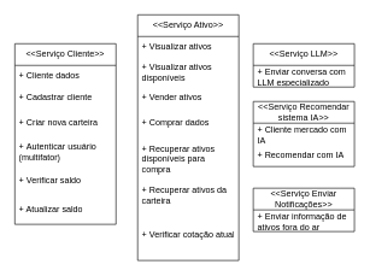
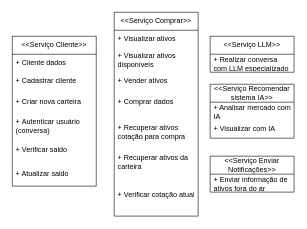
  <mxCell id="0" />
  <mxCell id="1" parent="0" />
  <mxCell id="2" value="&amp;lt;&amp;lt;Serviço Cliente&amp;gt;&amp;gt;" style="swimlane;fontStyle=0;childLayout=stackLayout;horizontal=1;startSize=30;horizontalStack=0;resizeParent=1;resizeParentMax=0;resizeLast=0;collapsible=1;marginBottom=0;whiteSpace=wrap;html=1;" parent="1" vertex="1"><mxGeometry x="20" y="60" width="140" height="250" as="geometry" /></mxCell>
  <mxCell id="3" value="+&amp;nbsp;Cliente dados" style="text;strokeColor=none;fillColor=none;align=left;verticalAlign=middle;spacingLeft=4;spacingRight=4;overflow=hidden;points=[[0,0.5],[1,0.5]];portConstraint=eastwest;rotatable=0;whiteSpace=wrap;html=1;" parent="2" vertex="1"><mxGeometry y="30" width="140" height="30" as="geometry" /></mxCell>
  <mxCell id="4" value="+&amp;nbsp;Cadastrar cliente" style="text;strokeColor=none;fillColor=none;align=left;verticalAlign=middle;spacingLeft=4;spacingRight=4;overflow=hidden;points=[[0,0.5],[1,0.5]];portConstraint=eastwest;rotatable=0;whiteSpace=wrap;html=1;" parent="2" vertex="1"><mxGeometry y="60" width="140" height="30" as="geometry" /></mxCell>
  <mxCell id="5" value="+&amp;nbsp;Criar nova carteira" style="text;strokeColor=none;fillColor=none;align=left;verticalAlign=middle;spacingLeft=4;spacingRight=4;overflow=hidden;points=[[0,0.5],[1,0.5]];portConstraint=eastwest;rotatable=0;whiteSpace=wrap;html=1;" parent="2" vertex="1"><mxGeometry y="90" width="140" height="40" as="geometry" /></mxCell>
- <mxCell id="6" value="+&amp;nbsp;Autenticar usuário (multifator)" style="text;strokeColor=none;fillColor=none;align=left;verticalAlign=middle;spacingLeft=4;spacingRight=4;overflow=hidden;points=[[0,0.5],[1,0.5]];portConstraint=eastwest;rotatable=0;whiteSpace=wrap;html=1;" parent="2" vertex="1"><mxGeometry y="130" width="140" height="40" as="geometry" /></mxCell>
+ <mxCell id="6" value="+&amp;nbsp;Autenticar usuário (conversa)" style="text;strokeColor=none;fillColor=none;align=left;verticalAlign=middle;spacingLeft=4;spacingRight=4;overflow=hidden;points=[[0,0.5],[1,0.5]];portConstraint=eastwest;rotatable=0;whiteSpace=wrap;html=1;" parent="2" vertex="1"><mxGeometry y="130" width="140" height="40" as="geometry" /></mxCell>
  <mxCell id="7" value="+ Verificar saldo" style="text;strokeColor=none;fillColor=none;align=left;verticalAlign=middle;spacingLeft=4;spacingRight=4;overflow=hidden;points=[[0,0.5],[1,0.5]];portConstraint=eastwest;rotatable=0;whiteSpace=wrap;html=1;" vertex="1" parent="2"><mxGeometry y="170" width="140" height="40" as="geometry" /></mxCell>
  <mxCell id="8" value="+ Atualizar saldo" style="text;strokeColor=none;fillColor=none;align=left;verticalAlign=middle;spacingLeft=4;spacingRight=4;overflow=hidden;points=[[0,0.5],[1,0.5]];portConstraint=eastwest;rotatable=0;whiteSpace=wrap;html=1;" vertex="1" parent="2"><mxGeometry y="210" width="140" height="40" as="geometry" /></mxCell>
- <mxCell id="9" value="&amp;lt;&amp;lt;Serviço Ativo&amp;gt;&amp;gt;" style="swimlane;fontStyle=0;childLayout=stackLayout;horizontal=1;startSize=30;horizontalStack=0;resizeParent=1;resizeParentMax=0;resizeLast=0;collapsible=1;marginBottom=0;whiteSpace=wrap;html=1;" parent="1" vertex="1"><mxGeometry x="190" y="20" width="140" height="340" as="geometry" /></mxCell>
+ <mxCell id="9" value="&amp;lt;&amp;lt;Serviço Comprar&amp;gt;&amp;gt;" style="swimlane;fontStyle=0;childLayout=stackLayout;horizontal=1;startSize=30;horizontalStack=0;resizeParent=1;resizeParentMax=0;resizeLast=0;collapsible=1;marginBottom=0;whiteSpace=wrap;html=1;" parent="1" vertex="1"><mxGeometry x="190" y="20" width="140" height="340" as="geometry" /></mxCell>
  <mxCell id="10" value="+ Visualizar ativos" style="text;strokeColor=none;fillColor=none;align=left;verticalAlign=middle;spacingLeft=4;spacingRight=4;overflow=hidden;points=[[0,0.5],[1,0.5]];portConstraint=eastwest;rotatable=0;whiteSpace=wrap;html=1;" parent="9" vertex="1"><mxGeometry y="30" width="140" height="30" as="geometry" /></mxCell>
  <mxCell id="11" value="+&amp;nbsp;Visualizar ativos disponíveis" style="text;strokeColor=none;fillColor=none;align=left;verticalAlign=middle;spacingLeft=4;spacingRight=4;overflow=hidden;points=[[0,0.5],[1,0.5]];portConstraint=eastwest;rotatable=0;whiteSpace=wrap;html=1;" parent="9" vertex="1"><mxGeometry y="60" width="140" height="40" as="geometry" /></mxCell>
  <mxCell id="12" value="+ Vender ativos" style="text;strokeColor=none;fillColor=none;align=left;verticalAlign=middle;spacingLeft=4;spacingRight=4;overflow=hidden;points=[[0,0.5],[1,0.5]];portConstraint=eastwest;rotatable=0;whiteSpace=wrap;html=1;" parent="9" vertex="1"><mxGeometry y="100" width="140" height="30" as="geometry" /></mxCell>
  <mxCell id="13" value="+&amp;nbsp;Comprar dados" style="text;strokeColor=none;fillColor=none;align=left;verticalAlign=middle;spacingLeft=4;spacingRight=4;overflow=hidden;points=[[0,0.5],[1,0.5]];portConstraint=eastwest;rotatable=0;whiteSpace=wrap;html=1;" parent="9" vertex="1"><mxGeometry y="130" width="140" height="40" as="geometry" /></mxCell>
- <mxCell id="14" value="+ Recuperar ativos disponíveis para compra" style="text;strokeColor=none;fillColor=none;align=left;verticalAlign=middle;spacingLeft=4;spacingRight=4;overflow=hidden;points=[[0,0.5],[1,0.5]];portConstraint=eastwest;rotatable=0;whiteSpace=wrap;html=1;" vertex="1" parent="9"><mxGeometry y="170" width="140" height="60" as="geometry" /></mxCell>
+ <mxCell id="14" value="+ Recuperar ativos cotação para compra" style="text;strokeColor=none;fillColor=none;align=left;verticalAlign=middle;spacingLeft=4;spacingRight=4;overflow=hidden;points=[[0,0.5],[1,0.5]];portConstraint=eastwest;rotatable=0;whiteSpace=wrap;html=1;" vertex="1" parent="9"><mxGeometry y="170" width="140" height="60" as="geometry" /></mxCell>
  <mxCell id="15" value="+&amp;nbsp;Recuperar ativos da carteira" style="text;strokeColor=none;fillColor=none;align=left;verticalAlign=middle;spacingLeft=4;spacingRight=4;overflow=hidden;points=[[0,0.5],[1,0.5]];portConstraint=eastwest;rotatable=0;whiteSpace=wrap;html=1;" parent="9" vertex="1"><mxGeometry y="230" width="140" height="40" as="geometry" /></mxCell>
  <mxCell id="16" value="+ Verificar cotação atual" style="text;strokeColor=none;fillColor=none;align=left;verticalAlign=middle;spacingLeft=4;spacingRight=4;overflow=hidden;points=[[0,0.5],[1,0.5]];portConstraint=eastwest;rotatable=0;whiteSpace=wrap;html=1;" parent="9" vertex="1"><mxGeometry y="270" width="140" height="70" as="geometry" /></mxCell>
  <mxCell id="17" value="&amp;lt;&amp;lt;Serviço LLM&amp;gt;&amp;gt;" style="swimlane;fontStyle=0;childLayout=stackLayout;horizontal=1;startSize=30;horizontalStack=0;resizeParent=1;resizeParentMax=0;resizeLast=0;collapsible=1;marginBottom=0;whiteSpace=wrap;html=1;" vertex="1" parent="1"><mxGeometry x="350" y="60" width="140" height="60" as="geometry" /></mxCell>
- <mxCell id="18" value="+ Enviar conversa com LLM especializado" style="text;strokeColor=none;fillColor=none;align=left;verticalAlign=middle;spacingLeft=4;spacingRight=4;overflow=hidden;points=[[0,0.5],[1,0.5]];portConstraint=eastwest;rotatable=0;whiteSpace=wrap;html=1;" vertex="1" parent="17"><mxGeometry y="30" width="140" height="30" as="geometry" /></mxCell>
+ <mxCell id="18" value="+ Realizar conversa com LLM especializado" style="text;strokeColor=none;fillColor=none;align=left;verticalAlign=middle;spacingLeft=4;spacingRight=4;overflow=hidden;points=[[0,0.5],[1,0.5]];portConstraint=eastwest;rotatable=0;whiteSpace=wrap;html=1;" vertex="1" parent="17"><mxGeometry y="30" width="140" height="30" as="geometry" /></mxCell>
  <mxCell id="19" value="&amp;lt;&amp;lt;Serviço Enviar Notificações&amp;gt;&amp;gt;" style="swimlane;fontStyle=0;childLayout=stackLayout;horizontal=1;startSize=30;horizontalStack=0;resizeParent=1;resizeParentMax=0;resizeLast=0;collapsible=1;marginBottom=0;whiteSpace=wrap;html=1;" vertex="1" parent="1"><mxGeometry x="350" y="260" width="140" height="60" as="geometry" /></mxCell>
  <mxCell id="20" value="+&amp;nbsp;Enviar informação de ativos fora do ar" style="text;strokeColor=none;fillColor=none;align=left;verticalAlign=middle;spacingLeft=4;spacingRight=4;overflow=hidden;points=[[0,0.5],[1,0.5]];portConstraint=eastwest;rotatable=0;whiteSpace=wrap;html=1;" vertex="1" parent="19"><mxGeometry y="30" width="140" height="30" as="geometry" /></mxCell>
  <mxCell id="21" value="&amp;lt;&amp;lt;Serviço Recomendar sistema IA&amp;gt;&amp;gt;" style="swimlane;fontStyle=0;childLayout=stackLayout;horizontal=1;startSize=30;horizontalStack=0;resizeParent=1;resizeParentMax=0;resizeLast=0;collapsible=1;marginBottom=0;whiteSpace=wrap;html=1;" vertex="1" parent="1"><mxGeometry x="350" y="140" width="140" height="90" as="geometry" /></mxCell>
- <mxCell id="22" value="+ Cliente mercado com IA" style="text;strokeColor=none;fillColor=none;align=left;verticalAlign=middle;spacingLeft=4;spacingRight=4;overflow=hidden;points=[[0,0.5],[1,0.5]];portConstraint=eastwest;rotatable=0;whiteSpace=wrap;html=1;" vertex="1" parent="21"><mxGeometry y="30" width="140" height="30" as="geometry" /></mxCell>
- <mxCell id="23" value="+ Recomendar com IA" style="text;strokeColor=none;fillColor=none;align=left;verticalAlign=middle;spacingLeft=4;spacingRight=4;overflow=hidden;points=[[0,0.5],[1,0.5]];portConstraint=eastwest;rotatable=0;whiteSpace=wrap;html=1;" vertex="1" parent="21"><mxGeometry y="60" width="140" height="30" as="geometry" /></mxCell>
+ <mxCell id="22" value="+ Analisar mercado com IA" style="text;strokeColor=none;fillColor=none;align=left;verticalAlign=middle;spacingLeft=4;spacingRight=4;overflow=hidden;points=[[0,0.5],[1,0.5]];portConstraint=eastwest;rotatable=0;whiteSpace=wrap;html=1;" vertex="1" parent="21"><mxGeometry y="30" width="140" height="30" as="geometry" /></mxCell>
+ <mxCell id="23" value="+ Visualizar com IA" style="text;strokeColor=none;fillColor=none;align=left;verticalAlign=middle;spacingLeft=4;spacingRight=4;overflow=hidden;points=[[0,0.5],[1,0.5]];portConstraint=eastwest;rotatable=0;whiteSpace=wrap;html=1;" vertex="1" parent="21"><mxGeometry y="60" width="140" height="30" as="geometry" /></mxCell>
